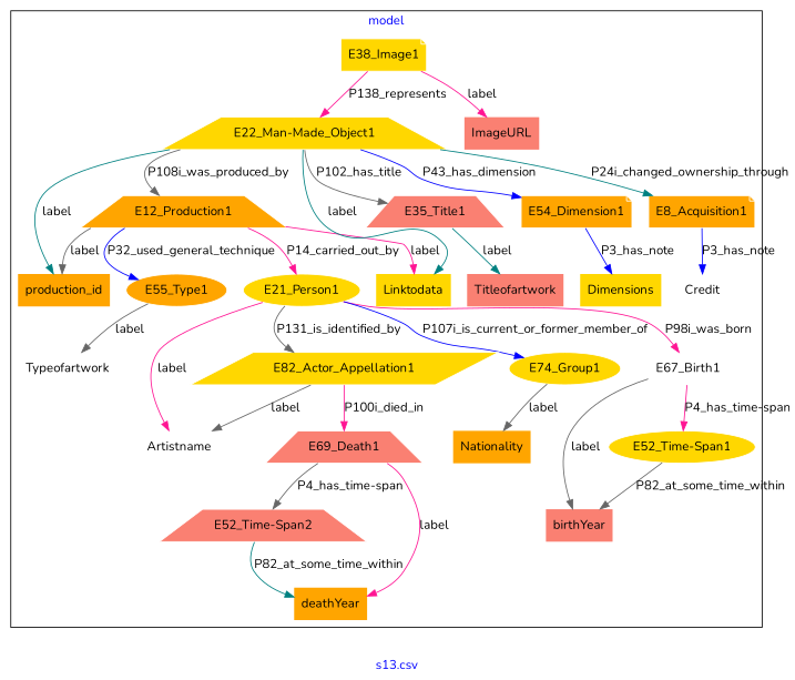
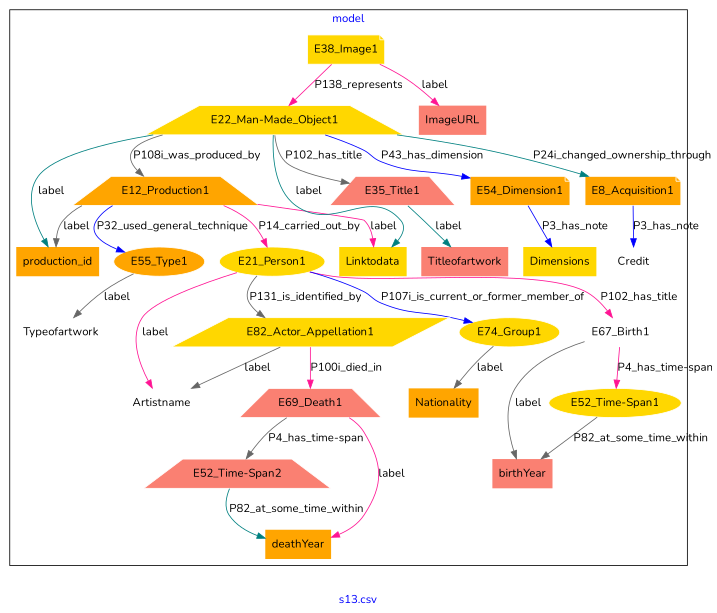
  digraph {
    fontcolor=blue
    fontname=Nunito
    label="s13.csv"
    remincross=true
    node [color=white fillcolor=gold fontname=Nunito shape=plaintext style=filled]
    edge [color=gray40 fontcolor=black fontname=Nunito]
    n1 [fillcolor=orange label=E12_Production1 shape=trapezium]
    n2 [label=E21_Person1 shape=ellipse]
    n3 [fillcolor=orange label=E55_Type1 shape=ellipse]
    n4 [fillcolor=white label=E67_Birth1 shape=ellipse]
    n5 [fillcolor=salmon label=E69_Death1 shape=trapezium]
    n6 [label=E74_Group1 shape=ellipse]
    n7 [label=E82_Actor_Appellation1 shape=parallelogram]
    n8 [label="E22_Man-Made_Object1" shape=trapezium]
    n9 [fillcolor=salmon label=E35_Title1 shape=trapezium]
    n10 [fillcolor=orange label=E54_Dimension1 shape=note]
    n11 [fillcolor=orange label=E8_Acquisition1 shape=note]
    n12 [label=E38_Image1 shape=note]
    n13 [label="E52_Time-Span1" shape=ellipse]
    n14 [fillcolor=salmon label="E52_Time-Span2" shape=trapezium]
    n15 [fillcolor=white label=Credit color=""]
    n16 [label=Dimensions color=""]
    n17 [fillcolor=orange label=production_id color=""]
    n18 [fillcolor=salmon label=ImageURL color=""]
    n19 [fillcolor=orange label=deathYear color=""]
    n20 [fillcolor=salmon label=birthYear color=""]
    n21 [fillcolor=white label=Typeofartwork color=""]
    n22 [fillcolor=salmon label=Titleofartwork color=""]
    n23 [fillcolor=orange label=Nationality color=""]
    n24 [fillcolor=white label=Artistname color=""]
    n25 [label=Linktodata color=""]
    subgraph cluster_1 {
      label=model
      n1
      n2
      n3
      n4
      n5
      n6
      n7
      n8
      n9
      n10
      n11
      n12
      n13
      n14
      n15
      n16
      n17
      n18
      n19
      n20
      n21
      n22
      n23
      n24
      n25
    }
    n1 -> n2 [color=deeppink label=P14_carried_out_by]
    n1 -> n3 [color=blue label=P32_used_general_technique]
    n1 -> n17 [label=label]
    n1 -> n25 [color=deeppink label=label]
-   n2 -> n4 [color=deeppink label=P98i_was_born]
+   n2 -> n4 [color=deeppink label=P102_has_title]
    n2 -> n6 [color=blue label=P107i_is_current_or_former_member_of]
    n2 -> n7 [label=P131_is_identified_by]
    n2 -> n24 [color=deeppink label=label]
    n3 -> n21 [label=label]
    n4 -> n13 [color=deeppink label="P4_has_time-span"]
    n4 -> n20 [label=label]
    n5 -> n14 [label="P4_has_time-span"]
    n5 -> n19 [color=deeppink label=label]
    n6 -> n23 [label=label]
    n7 -> n5 [color=deeppink label=P100i_died_in]
    n7 -> n24 [label=label]
    n8 -> n1 [label=P108i_was_produced_by]
    n8 -> n9 [label=P102_has_title]
    n8 -> n10 [color=blue label=P43_has_dimension]
    n8 -> n11 [color=teal label=P24i_changed_ownership_through]
    n8 -> n17 [color=teal label=label]
    n8 -> n25 [color=teal label=label]
    n9 -> n22 [color=teal label=label]
    n10 -> n16 [color=blue label=P3_has_note]
    n11 -> n15 [color=blue label=P3_has_note]
    n12 -> n8 [color=deeppink label=P138_represents]
    n12 -> n18 [color=deeppink label=label]
    n13 -> n20 [label=P82_at_some_time_within]
    n14 -> n19 [color=teal label=P82_at_some_time_within]
  }
